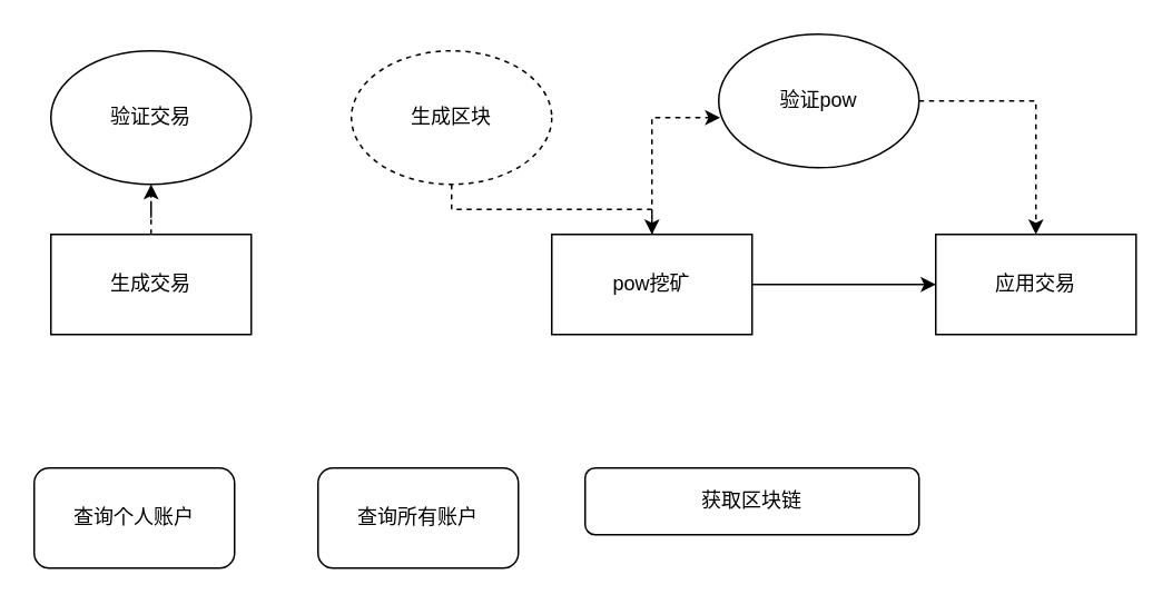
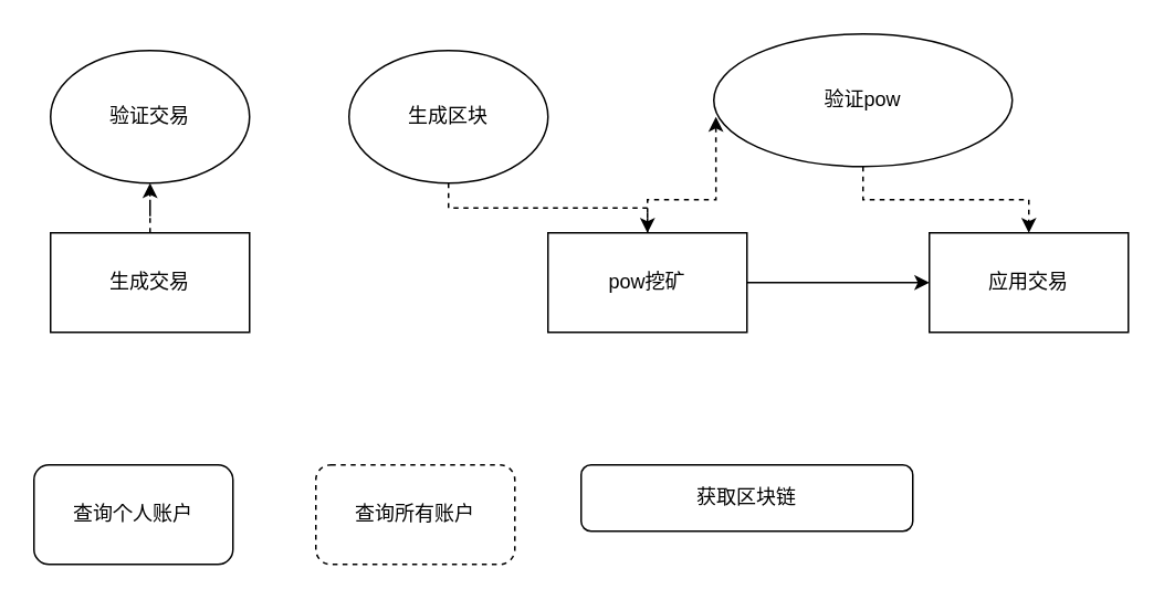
  <mxCell id="0" />
  <mxCell id="1" parent="0" />
  <mxCell id="2" style="edgeStyle=orthogonalEdgeStyle;rounded=0;orthogonalLoop=1;jettySize=auto;html=1;dashed=1;" edge="1" parent="1" source="3" target="6"><mxGeometry relative="1" as="geometry" /></mxCell>
  <mxCell id="3" value="生成交易" style="rounded=0;whiteSpace=wrap;html=1;" vertex="1" parent="1"><mxGeometry x="30" y="140" width="120" height="60" as="geometry" /></mxCell>
  <mxCell id="4" style="edgeStyle=orthogonalEdgeStyle;rounded=0;orthogonalLoop=1;jettySize=auto;html=1;" edge="1" parent="1" source="5" target="10"><mxGeometry relative="1" as="geometry" /></mxCell>
  <mxCell id="5" value="pow挖矿" style="rounded=0;whiteSpace=wrap;html=1;" vertex="1" parent="1"><mxGeometry x="330" y="140" width="120" height="60" as="geometry" /></mxCell>
  <mxCell id="6" value="验证交易" style="ellipse;whiteSpace=wrap;html=1;" vertex="1" parent="1"><mxGeometry x="30" y="30" width="120" height="80" as="geometry" /></mxCell>
  <mxCell id="7" style="edgeStyle=elbowEdgeStyle;rounded=0;orthogonalLoop=1;jettySize=auto;html=1;dashed=1;" edge="1" parent="1" source="8" target="5"><mxGeometry relative="1" as="geometry" /></mxCell>
- <mxCell id="8" value="生成区块" style="ellipse;whiteSpace=wrap;html=1;dashed=1;" vertex="1" parent="1"><mxGeometry x="210" y="30" width="120" height="80" as="geometry" /></mxCell>
+ <mxCell id="8" value="生成区块" style="ellipse;whiteSpace=wrap;html=1;" vertex="1" parent="1"><mxGeometry x="210" y="30" width="120" height="80" as="geometry" /></mxCell>
  <mxCell id="9" value="查询个人账户" style="rounded=1;whiteSpace=wrap;html=1;" vertex="1" parent="1"><mxGeometry x="20" y="280" width="120" height="60" as="geometry" /></mxCell>
  <mxCell id="10" value="应用交易" style="rounded=0;whiteSpace=wrap;html=1;" vertex="1" parent="1"><mxGeometry x="560" y="140" width="120" height="60" as="geometry" /></mxCell>
- <mxCell id="11" value="查询所有账户" style="rounded=1;whiteSpace=wrap;html=1;" vertex="1" parent="1"><mxGeometry x="190" y="280" width="120" height="60" as="geometry" /></mxCell>
+ <mxCell id="11" value="查询所有账户" style="rounded=1;whiteSpace=wrap;html=1;dashed=1;" vertex="1" parent="1"><mxGeometry x="190" y="280" width="120" height="60" as="geometry" /></mxCell>
  <mxCell id="12" value="获取区块链" style="rounded=1;whiteSpace=wrap;html=1;" vertex="1" parent="1"><mxGeometry x="350" y="280" width="200" height="40" as="geometry" /></mxCell>
  <mxCell id="13" style="edgeStyle=orthogonalEdgeStyle;rounded=0;orthogonalLoop=1;jettySize=auto;html=1;dashed=1;" edge="1" parent="1" source="14" target="10"><mxGeometry relative="1" as="geometry" /></mxCell>
- <mxCell id="14" value="验证pow" style="ellipse;whiteSpace=wrap;html=1;" vertex="1" parent="1"><mxGeometry x="430" y="20" width="120" height="80" as="geometry" /></mxCell>
+ <mxCell id="14" value="验证pow" style="ellipse;whiteSpace=wrap;html=1;" vertex="1" parent="1"><mxGeometry x="430" y="20" width="180" height="80" as="geometry" /></mxCell>
  <mxCell id="15" style="edgeStyle=orthogonalEdgeStyle;rounded=0;orthogonalLoop=1;jettySize=auto;html=1;entryX=0.007;entryY=0.625;entryDx=0;entryDy=0;entryPerimeter=0;dashed=1;" edge="1" parent="1" source="5" target="14"><mxGeometry relative="1" as="geometry" /></mxCell>
